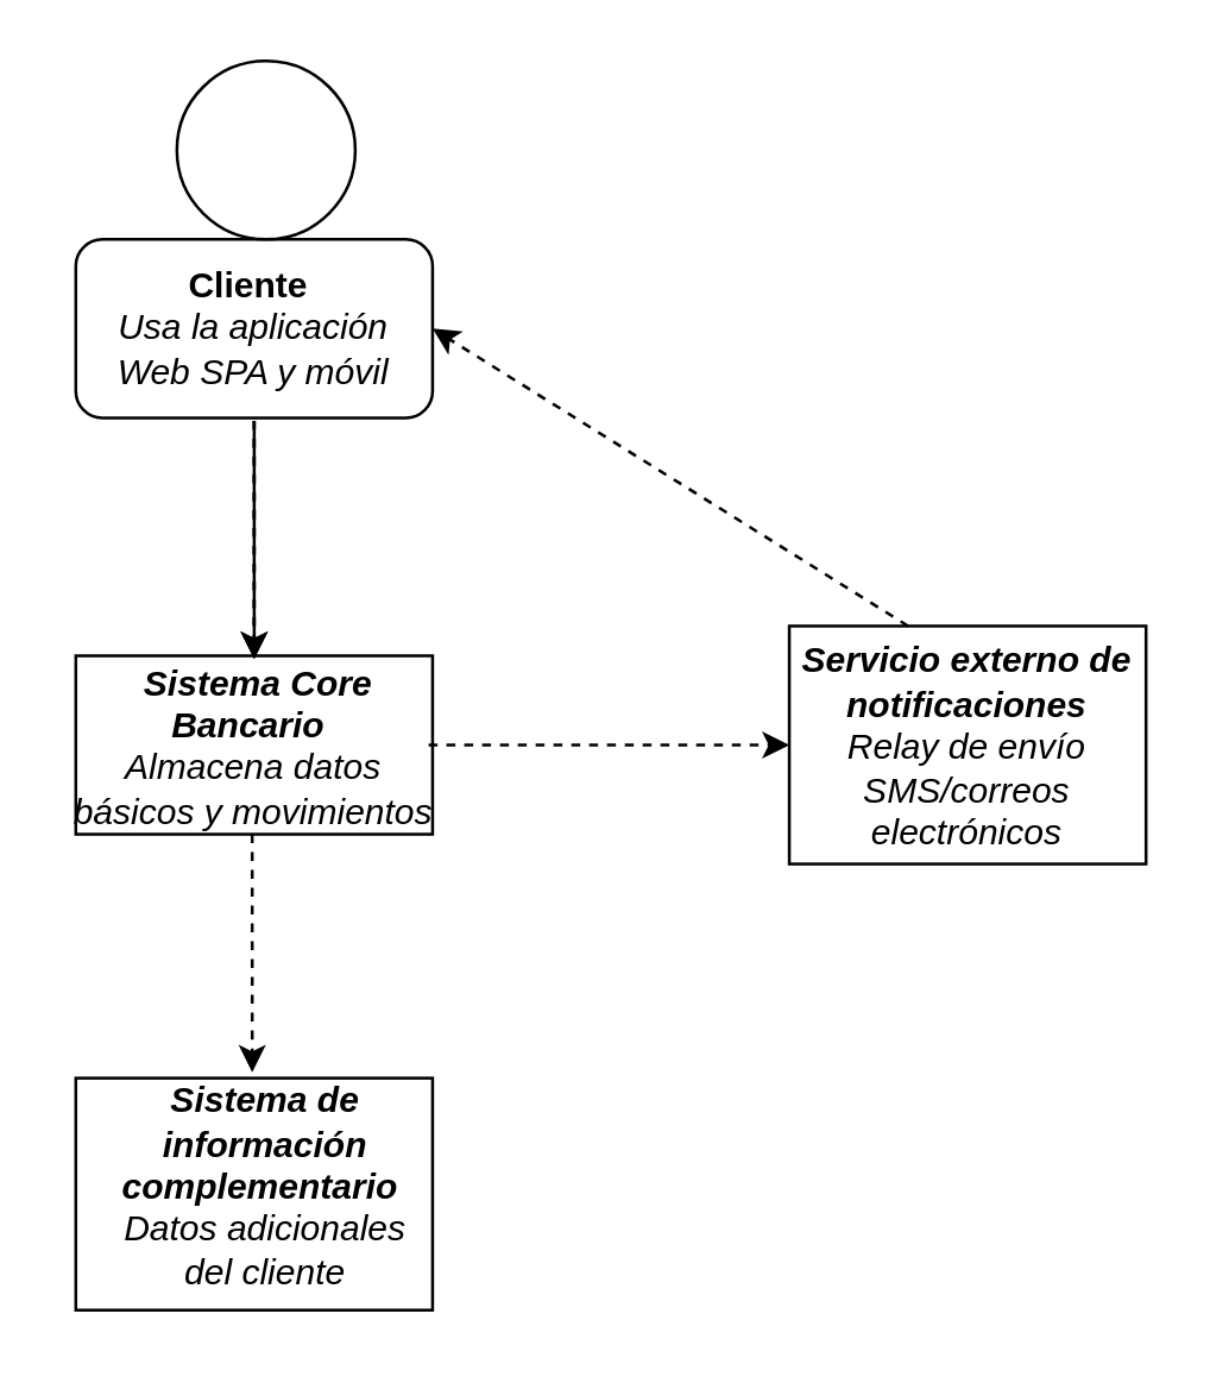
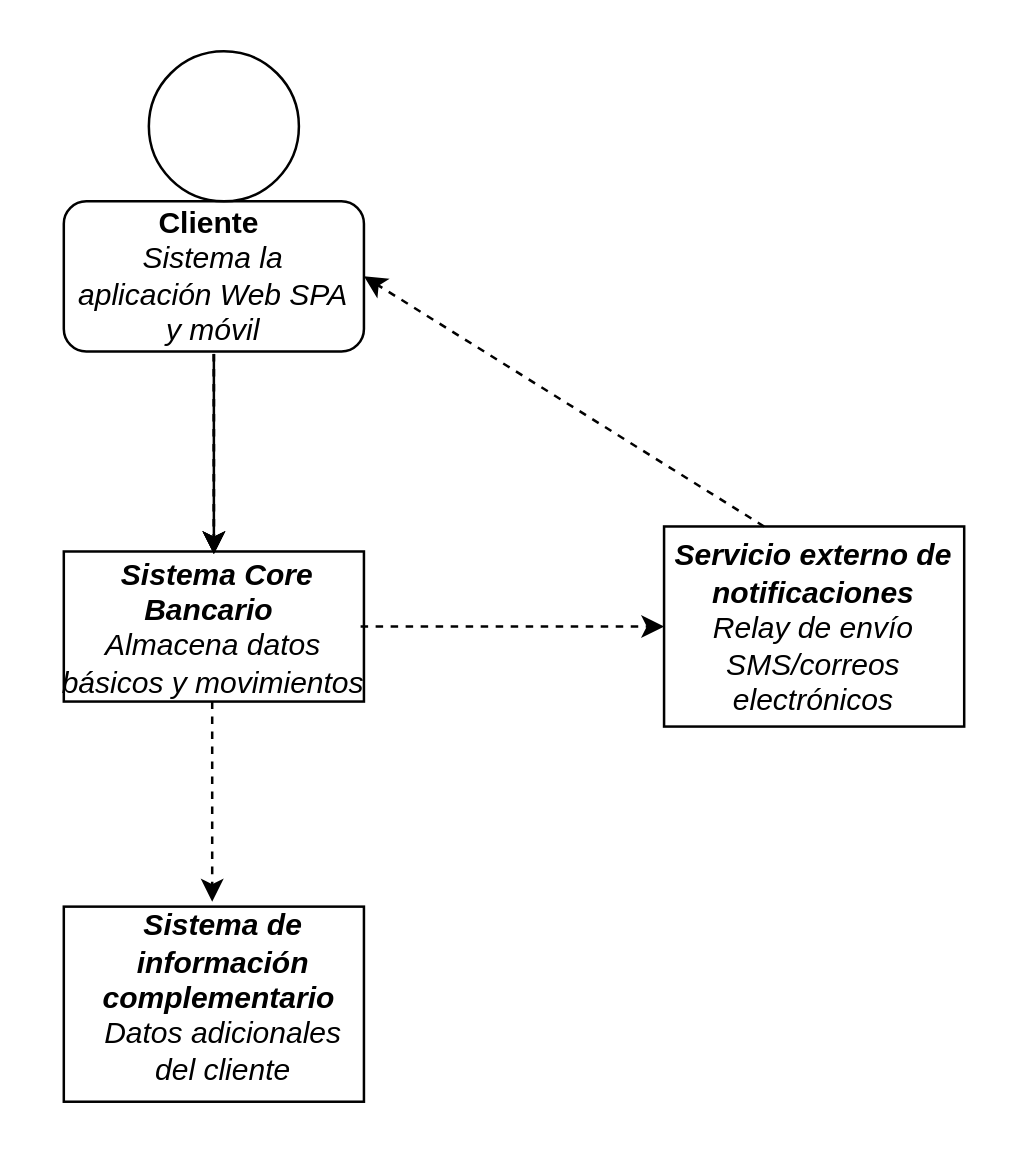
  <mxCell id="0" />
  <mxCell id="1" parent="0" />
  <mxCell id="2" value="" style="rounded=0;whiteSpace=wrap;html=1;" vertex="1" parent="1"><mxGeometry x="25" y="220" width="120" height="60" as="geometry" /></mxCell>
  <mxCell id="3" value="" style="rounded=0;whiteSpace=wrap;html=1;" vertex="1" parent="1"><mxGeometry x="25" y="362" width="120" height="78" as="geometry" /></mxCell>
  <mxCell id="4" value="" style="rounded=0;whiteSpace=wrap;html=1;" vertex="1" parent="1"><mxGeometry x="265" y="210" width="120" height="80" as="geometry" /></mxCell>
  <mxCell id="5" value="" style="rounded=1;whiteSpace=wrap;html=1;" vertex="1" parent="1"><mxGeometry x="25" y="80" width="120" height="60" as="geometry" /></mxCell>
  <mxCell id="6" value="" style="ellipse;whiteSpace=wrap;html=1;aspect=fixed;" vertex="1" parent="1"><mxGeometry x="59" y="20" width="60" height="60" as="geometry" /></mxCell>
  <mxCell id="7" value="" style="endArrow=classic;html=1;rounded=0;entryX=0.5;entryY=0;entryDx=0;entryDy=0;strokeColor=default;dashed=1;" edge="1" parent="1"><mxGeometry width="50" height="50" relative="1" as="geometry"><mxPoint x="85" y="141" as="sourcePoint" /><mxPoint x="85" y="221" as="targetPoint" /></mxGeometry></mxCell>
  <mxCell id="8" value="" style="endArrow=classic;html=1;rounded=0;entryX=0.5;entryY=0;entryDx=0;entryDy=0;strokeColor=default;dashed=1;" edge="1" parent="1"><mxGeometry width="50" height="50" relative="1" as="geometry"><mxPoint x="85" y="141" as="sourcePoint" /><mxPoint x="85" y="221" as="targetPoint" /></mxGeometry></mxCell>
  <mxCell id="9" value="" style="endArrow=classic;html=1;rounded=0;entryX=0.5;entryY=0;entryDx=0;entryDy=0;strokeColor=default;dashed=1;" edge="1" parent="1"><mxGeometry width="50" height="50" relative="1" as="geometry"><mxPoint x="84.33" y="280" as="sourcePoint" /><mxPoint x="84.33" y="360" as="targetPoint" /></mxGeometry></mxCell>
  <mxCell id="10" value="" style="endArrow=classic;html=1;rounded=0;entryX=0;entryY=0.5;entryDx=0;entryDy=0;strokeColor=default;dashed=1;" edge="1" parent="1" target="4"><mxGeometry width="50" height="50" relative="1" as="geometry"><mxPoint x="143.67" y="250" as="sourcePoint" /><mxPoint x="143.67" y="330" as="targetPoint" /></mxGeometry></mxCell>
  <mxCell id="11" value="" style="endArrow=classic;html=1; redondeado = 0; entradaX=0,5; entradaY=0; entradaDx=0; entryDy=0; strokeColor=predeterminado; dashed=1;" edge="1" parent="1"><mxGeometry width="50" height="50" relative="1" as="geometry"><mxPoint x="85" y="141" as="sourcePoint" /><mxPoint x="85" y="221" as="targetPoint" /></mxGeometry></mxCell>
  <mxCell id="12" value="" style="endArrow=classic;html=1;rounded=0;entryX=1;entryY=0.5;entryDx=0;entryDy=0;strokeColor=default;dashed=1;" edge="1" parent="1" target="5"><mxGeometry width="50" height="50" relative="1" as="geometry"><mxPoint x="305" y="210" as="sourcePoint" /><mxPoint x="436.33" y="218.67" as="targetPoint" /></mxGeometry></mxCell>
- <mxCell id="13" value="&lt;font&gt;&lt;b&gt;&lt;span&gt;Cliente&lt;/span&gt;&amp;nbsp;&lt;/b&gt;&lt;/font&gt;&lt;div&gt;&lt;i&gt;Usa la aplicación Web SPA y móvil&lt;/i&gt;&lt;/div&gt;" style="text;strokeColor=none;align=center;fillColor=none;html=1;verticalAlign=middle;whiteSpace=wrap;rounded=0;" vertex="1" parent="1"><mxGeometry x="30" y="87.5" width="110" height="45" as="geometry" /></mxCell>
+ <mxCell id="13" value="&lt;font&gt;&lt;b&gt;&lt;span&gt;Cliente&lt;/span&gt;&amp;nbsp;&lt;/b&gt;&lt;/font&gt;&lt;div&gt;&lt;i&gt;Sistema la aplicación Web SPA y móvil&lt;/i&gt;&lt;/div&gt;" style="text;strokeColor=none;align=center;fillColor=none;html=1;verticalAlign=middle;whiteSpace=wrap;rounded=0;" vertex="1" parent="1"><mxGeometry x="30" y="87.5" width="110" height="45" as="geometry" /></mxCell>
  <mxCell id="14" value="&lt;div&gt;&lt;i&gt;&lt;b&gt;&amp;nbsp;Sistema Core Bancario&lt;/b&gt;&amp;nbsp;&lt;/i&gt;&lt;/div&gt;&lt;div&gt;&lt;span&gt;&lt;i&gt;Almacena datos básicos y movimientos&lt;/i&gt;&lt;/span&gt;&lt;/div&gt;&lt;div&gt;&amp;nbsp;&lt;/div&gt;" style="text;strokeColor=none;align=center;fillColor=none;html=1;verticalAlign=middle;whiteSpace=wrap;rounded=0;" vertex="1" parent="1"><mxGeometry x="20" y="235" width="130" height="45" as="geometry" /></mxCell>
  <mxCell id="15" value="&lt;div&gt;&lt;i&gt;&lt;b&gt;Sistema de información &lt;/b&gt;&lt;font&gt;&lt;b&gt;complementario&lt;/b&gt;&amp;nbsp;&lt;/font&gt;&lt;/i&gt;&lt;/div&gt;&lt;div&gt;&lt;i&gt;&lt;font&gt;Datos adicionales del cliente&lt;/font&gt;&lt;/i&gt;&lt;/div&gt;&lt;div&gt;&lt;br&gt;&lt;/div&gt;&lt;div&gt;&lt;i&gt;&lt;font&gt;&lt;br&gt;&lt;/font&gt;&lt;/i&gt;&lt;/div&gt;" style="text;strokeColor=none;align=center;fillColor=none;html=1;verticalAlign=middle;whiteSpace=wrap;rounded=0;" vertex="1" parent="1"><mxGeometry x="39" y="390" width="100" height="45" as="geometry" /></mxCell>
  <mxCell id="16" value="&lt;div&gt;&lt;i&gt;&lt;b&gt;Servicio externo de notificaciones&lt;/b&gt;&lt;/i&gt;&lt;/div&gt;&lt;div&gt;&lt;i style=&quot;background-color: transparent; color: light-dark(rgb(0, 0, 0), rgb(255, 255, 255));&quot;&gt;Relay de envío SMS/correos electrónicos&lt;/i&gt;&lt;/div&gt;&lt;div&gt;&amp;nbsp;&lt;/div&gt;" style="text;strokeColor=none;align=center;fillColor=none;html=1;verticalAlign=middle;whiteSpace=wrap;rounded=0;" vertex="1" parent="1"><mxGeometry x="265" y="232.5" width="120" height="50" as="geometry" /></mxCell>
